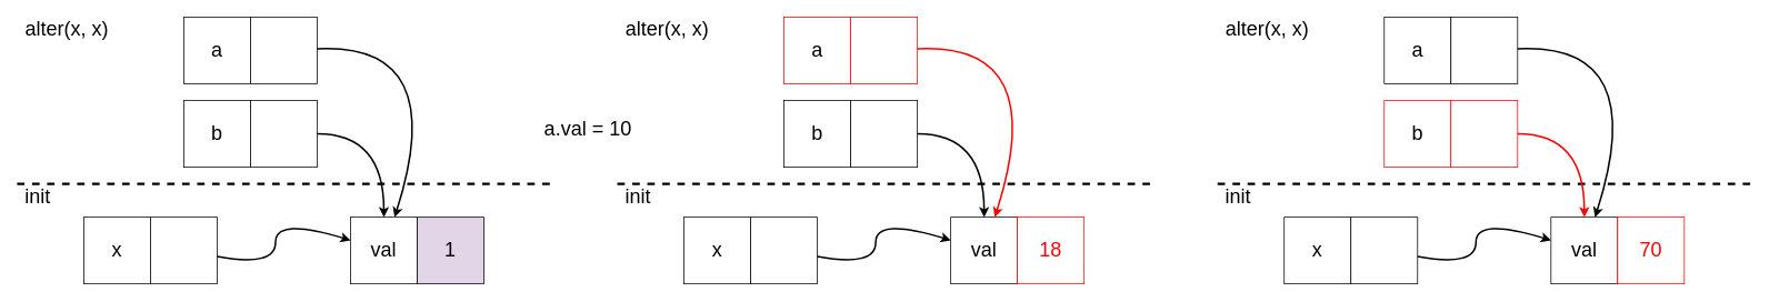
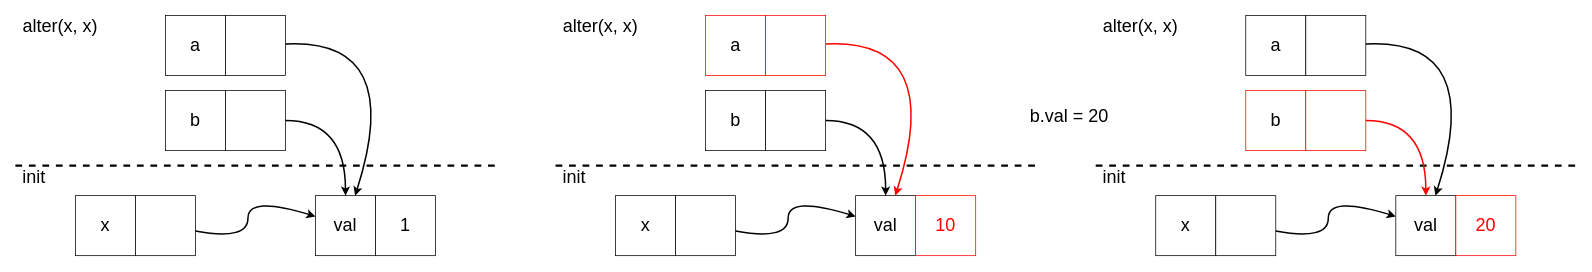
  <mxCell id="0" />
  <mxCell id="1" parent="0" />
  <mxCell id="2" value="x" style="rounded=0;whiteSpace=wrap;html=1;fontSize=24;" parent="1" vertex="1"><mxGeometry x="100" y="260" width="80" height="80" as="geometry" /></mxCell>
  <mxCell id="3" value="" style="rounded=0;whiteSpace=wrap;html=1;fontSize=24;" parent="1" vertex="1"><mxGeometry x="180" y="260" width="80" height="80" as="geometry" /></mxCell>
  <mxCell id="4" value="val" style="rounded=0;whiteSpace=wrap;html=1;fontSize=24;" parent="1" vertex="1"><mxGeometry x="420" y="260" width="80" height="80" as="geometry" /></mxCell>
- <mxCell id="5" value="1" style="rounded=0;whiteSpace=wrap;html=1;fontSize=24;fillColor=#e1d5e7;" parent="1" vertex="1"><mxGeometry x="500" y="260" width="80" height="80" as="geometry" /></mxCell>
+ <mxCell id="5" value="1" style="rounded=0;whiteSpace=wrap;html=1;fontSize=24;" parent="1" vertex="1"><mxGeometry x="500" y="260" width="80" height="80" as="geometry" /></mxCell>
  <mxCell id="6" value="" style="endArrow=none;dashed=1;html=1;rounded=0;strokeWidth=3;" parent="1" edge="1"><mxGeometry width="50" height="50" relative="1" as="geometry"><mxPoint x="20" y="220" as="sourcePoint" /><mxPoint x="660" y="220" as="targetPoint" /></mxGeometry></mxCell>
  <mxCell id="7" value="" style="curved=1;endArrow=classic;html=1;rounded=0;strokeWidth=2;" parent="1" source="3" target="4" edge="1"><mxGeometry width="50" height="50" relative="1" as="geometry"><mxPoint x="280" y="320" as="sourcePoint" /><mxPoint x="330" y="270" as="targetPoint" /><Array as="points"><mxPoint x="330" y="320" /><mxPoint x="330" y="260" /></Array></mxGeometry></mxCell>
  <mxCell id="8" value="&lt;font style=&quot;font-size: 24px;&quot;&gt;alter(x, x)&lt;/font&gt;" style="text;html=1;strokeColor=none;fillColor=none;align=center;verticalAlign=middle;whiteSpace=wrap;rounded=0;" parent="1" vertex="1"><mxGeometry x="20" y="20" width="120" height="30" as="geometry" /></mxCell>
  <mxCell id="9" value="a" style="rounded=0;whiteSpace=wrap;html=1;fontSize=24;" parent="1" vertex="1"><mxGeometry x="220" y="20" width="80" height="80" as="geometry" /></mxCell>
  <mxCell id="10" value="" style="rounded=0;whiteSpace=wrap;html=1;fontSize=24;" parent="1" vertex="1"><mxGeometry x="300" y="20" width="80" height="80" as="geometry" /></mxCell>
  <mxCell id="11" value="&lt;font style=&quot;font-size: 24px;&quot;&gt;init&lt;/font&gt;" style="text;html=1;strokeColor=none;fillColor=none;align=center;verticalAlign=middle;whiteSpace=wrap;rounded=0;" parent="1" vertex="1"><mxGeometry x="20" y="220" width="50" height="30" as="geometry" /></mxCell>
  <mxCell id="12" value="b" style="rounded=0;whiteSpace=wrap;html=1;fontSize=24;" parent="1" vertex="1"><mxGeometry x="220" y="120" width="80" height="80" as="geometry" /></mxCell>
  <mxCell id="13" value="" style="rounded=0;whiteSpace=wrap;html=1;fontSize=24;" parent="1" vertex="1"><mxGeometry x="300" y="120" width="80" height="80" as="geometry" /></mxCell>
  <mxCell id="14" value="" style="curved=1;endArrow=classic;html=1;rounded=0;strokeWidth=2;" parent="1" source="13" target="4" edge="1"><mxGeometry width="50" height="50" relative="1" as="geometry"><mxPoint x="420" y="190" as="sourcePoint" /><mxPoint x="470" y="140" as="targetPoint" /><Array as="points"><mxPoint x="460" y="160" /></Array></mxGeometry></mxCell>
  <mxCell id="15" value="" style="curved=1;endArrow=classic;html=1;rounded=0;strokeWidth=2;" parent="1" source="10" target="4" edge="1"><mxGeometry width="50" height="50" relative="1" as="geometry"><mxPoint x="390" y="170" as="sourcePoint" /><mxPoint x="463" y="268" as="targetPoint" /><Array as="points"><mxPoint x="540" y="50" /></Array></mxGeometry></mxCell>
  <mxCell id="16" value="x" style="rounded=0;whiteSpace=wrap;html=1;fontSize=24;" parent="1" vertex="1"><mxGeometry x="820" y="260" width="80" height="80" as="geometry" /></mxCell>
  <mxCell id="17" value="" style="rounded=0;whiteSpace=wrap;html=1;fontSize=24;" parent="1" vertex="1"><mxGeometry x="900" y="260" width="80" height="80" as="geometry" /></mxCell>
  <mxCell id="18" value="val" style="rounded=0;whiteSpace=wrap;html=1;fontSize=24;" parent="1" vertex="1"><mxGeometry x="1140" y="260" width="80" height="80" as="geometry" /></mxCell>
- <mxCell id="19" value="&lt;font color=&quot;#ff0000&quot;&gt;18&lt;/font&gt;" style="rounded=0;whiteSpace=wrap;html=1;fontSize=24;strokeColor=#FF0000;" parent="1" vertex="1"><mxGeometry x="1220" y="260" width="80" height="80" as="geometry" /></mxCell>
+ <mxCell id="19" value="&lt;font color=&quot;#ff0000&quot;&gt;10&lt;/font&gt;" style="rounded=0;whiteSpace=wrap;html=1;fontSize=24;strokeColor=#FF0000;" parent="1" vertex="1"><mxGeometry x="1220" y="260" width="80" height="80" as="geometry" /></mxCell>
  <mxCell id="20" value="" style="endArrow=none;dashed=1;html=1;rounded=0;strokeWidth=3;" parent="1" edge="1"><mxGeometry width="50" height="50" relative="1" as="geometry"><mxPoint x="740" y="220" as="sourcePoint" /><mxPoint x="1380" y="220" as="targetPoint" /></mxGeometry></mxCell>
  <mxCell id="21" value="" style="curved=1;endArrow=classic;html=1;rounded=0;strokeWidth=2;" parent="1" source="17" target="18" edge="1"><mxGeometry width="50" height="50" relative="1" as="geometry"><mxPoint x="1000" y="320" as="sourcePoint" /><mxPoint x="1050" y="270" as="targetPoint" /><Array as="points"><mxPoint x="1050" y="320" /><mxPoint x="1050" y="260" /></Array></mxGeometry></mxCell>
  <mxCell id="22" value="&lt;font style=&quot;font-size: 24px;&quot;&gt;alter(x, x)&lt;/font&gt;" style="text;html=1;strokeColor=none;fillColor=none;align=center;verticalAlign=middle;whiteSpace=wrap;rounded=0;" parent="1" vertex="1"><mxGeometry x="740" y="20" width="120" height="30" as="geometry" /></mxCell>
  <mxCell id="23" value="a" style="rounded=0;whiteSpace=wrap;html=1;fontSize=24;strokeColor=#FF0000;" parent="1" vertex="1"><mxGeometry x="940" y="20" width="80" height="80" as="geometry" /></mxCell>
  <mxCell id="24" value="" style="rounded=0;whiteSpace=wrap;html=1;fontSize=24;strokeColor=#FF0000;" parent="1" vertex="1"><mxGeometry x="1020" y="20" width="80" height="80" as="geometry" /></mxCell>
  <mxCell id="25" value="&lt;font style=&quot;font-size: 24px;&quot;&gt;init&lt;/font&gt;" style="text;html=1;strokeColor=none;fillColor=none;align=center;verticalAlign=middle;whiteSpace=wrap;rounded=0;" parent="1" vertex="1"><mxGeometry x="740" y="220" width="50" height="30" as="geometry" /></mxCell>
  <mxCell id="26" value="b" style="rounded=0;whiteSpace=wrap;html=1;fontSize=24;" parent="1" vertex="1"><mxGeometry x="940" y="120" width="80" height="80" as="geometry" /></mxCell>
  <mxCell id="27" value="" style="rounded=0;whiteSpace=wrap;html=1;fontSize=24;" parent="1" vertex="1"><mxGeometry x="1020" y="120" width="80" height="80" as="geometry" /></mxCell>
  <mxCell id="28" value="" style="curved=1;endArrow=classic;html=1;rounded=0;strokeWidth=2;" parent="1" source="27" target="18" edge="1"><mxGeometry width="50" height="50" relative="1" as="geometry"><mxPoint x="1140" y="190" as="sourcePoint" /><mxPoint x="1190" y="140" as="targetPoint" /><Array as="points"><mxPoint x="1180" y="160" /></Array></mxGeometry></mxCell>
  <mxCell id="29" value="" style="curved=1;endArrow=classic;html=1;rounded=0;strokeWidth=2;strokeColor=#FF0000;" parent="1" source="24" target="18" edge="1"><mxGeometry width="50" height="50" relative="1" as="geometry"><mxPoint x="1110" y="170" as="sourcePoint" /><mxPoint x="1183" y="268" as="targetPoint" /><Array as="points"><mxPoint x="1260" y="50" /></Array></mxGeometry></mxCell>
  <mxCell id="30" value="x" style="rounded=0;whiteSpace=wrap;html=1;fontSize=24;" parent="1" vertex="1"><mxGeometry x="1540" y="260" width="80" height="80" as="geometry" /></mxCell>
  <mxCell id="31" value="" style="rounded=0;whiteSpace=wrap;html=1;fontSize=24;" parent="1" vertex="1"><mxGeometry x="1620" y="260" width="80" height="80" as="geometry" /></mxCell>
  <mxCell id="32" value="val" style="rounded=0;whiteSpace=wrap;html=1;fontSize=24;" parent="1" vertex="1"><mxGeometry x="1860" y="260" width="80" height="80" as="geometry" /></mxCell>
- <mxCell id="33" value="&lt;font color=&quot;#ff0000&quot;&gt;70&lt;/font&gt;" style="rounded=0;whiteSpace=wrap;html=1;fontSize=24;strokeColor=#FF0000;" parent="1" vertex="1"><mxGeometry x="1940" y="260" width="80" height="80" as="geometry" /></mxCell>
+ <mxCell id="33" value="&lt;font color=&quot;#ff0000&quot;&gt;20&lt;/font&gt;" style="rounded=0;whiteSpace=wrap;html=1;fontSize=24;strokeColor=#FF0000;" parent="1" vertex="1"><mxGeometry x="1940" y="260" width="80" height="80" as="geometry" /></mxCell>
  <mxCell id="34" value="" style="endArrow=none;dashed=1;html=1;rounded=0;strokeWidth=3;" parent="1" edge="1"><mxGeometry width="50" height="50" relative="1" as="geometry"><mxPoint x="1460" y="220" as="sourcePoint" /><mxPoint x="2100" y="220" as="targetPoint" /></mxGeometry></mxCell>
  <mxCell id="35" value="" style="curved=1;endArrow=classic;html=1;rounded=0;strokeWidth=2;" parent="1" source="31" target="32" edge="1"><mxGeometry width="50" height="50" relative="1" as="geometry"><mxPoint x="1720" y="320" as="sourcePoint" /><mxPoint x="1770" y="270" as="targetPoint" /><Array as="points"><mxPoint x="1770" y="320" /><mxPoint x="1770" y="260" /></Array></mxGeometry></mxCell>
  <mxCell id="36" value="&lt;font style=&quot;font-size: 24px;&quot;&gt;alter(x, x)&lt;/font&gt;" style="text;html=1;strokeColor=none;fillColor=none;align=center;verticalAlign=middle;whiteSpace=wrap;rounded=0;" parent="1" vertex="1"><mxGeometry x="1460" y="20" width="120" height="30" as="geometry" /></mxCell>
  <mxCell id="37" value="a" style="rounded=0;whiteSpace=wrap;html=1;fontSize=24;" parent="1" vertex="1"><mxGeometry x="1660" y="20" width="80" height="80" as="geometry" /></mxCell>
  <mxCell id="38" value="" style="rounded=0;whiteSpace=wrap;html=1;fontSize=24;" parent="1" vertex="1"><mxGeometry x="1740" y="20" width="80" height="80" as="geometry" /></mxCell>
  <mxCell id="39" value="&lt;font style=&quot;font-size: 24px;&quot;&gt;init&lt;/font&gt;" style="text;html=1;strokeColor=none;fillColor=none;align=center;verticalAlign=middle;whiteSpace=wrap;rounded=0;" parent="1" vertex="1"><mxGeometry x="1460" y="220" width="50" height="30" as="geometry" /></mxCell>
  <mxCell id="40" value="b" style="rounded=0;whiteSpace=wrap;html=1;fontSize=24;strokeColor=#FF0000;" parent="1" vertex="1"><mxGeometry x="1660" y="120" width="80" height="80" as="geometry" /></mxCell>
  <mxCell id="41" value="" style="rounded=0;whiteSpace=wrap;html=1;fontSize=24;strokeColor=#FF0000;" parent="1" vertex="1"><mxGeometry x="1740" y="120" width="80" height="80" as="geometry" /></mxCell>
  <mxCell id="42" value="" style="curved=1;endArrow=classic;html=1;rounded=0;strokeWidth=2;strokeColor=#FF0000;" parent="1" source="41" target="32" edge="1"><mxGeometry width="50" height="50" relative="1" as="geometry"><mxPoint x="1860" y="190" as="sourcePoint" /><mxPoint x="1910" y="140" as="targetPoint" /><Array as="points"><mxPoint x="1900" y="160" /></Array></mxGeometry></mxCell>
  <mxCell id="43" value="" style="curved=1;endArrow=classic;html=1;rounded=0;strokeWidth=2;" parent="1" source="38" target="32" edge="1"><mxGeometry width="50" height="50" relative="1" as="geometry"><mxPoint x="1830" y="170" as="sourcePoint" /><mxPoint x="1903" y="268" as="targetPoint" /><Array as="points"><mxPoint x="1980" y="50" /></Array></mxGeometry></mxCell>
- <mxCell id="44" value="&lt;font style=&quot;font-size: 24px;&quot;&gt;a.val = 10&lt;/font&gt;" style="text;html=1;strokeColor=none;fillColor=none;align=center;verticalAlign=middle;whiteSpace=wrap;rounded=0;" parent="1" vertex="1"><mxGeometry x="640" y="140" width="130" height="30" as="geometry" /></mxCell>
+ <mxCell id="45" value="&lt;font style=&quot;font-size: 24px;&quot;&gt;b.val = 20&lt;/font&gt;" style="text;html=1;strokeColor=none;fillColor=none;align=center;verticalAlign=middle;whiteSpace=wrap;rounded=0;" parent="1" vertex="1"><mxGeometry x="1360" y="140" width="130" height="30" as="geometry" /></mxCell>
